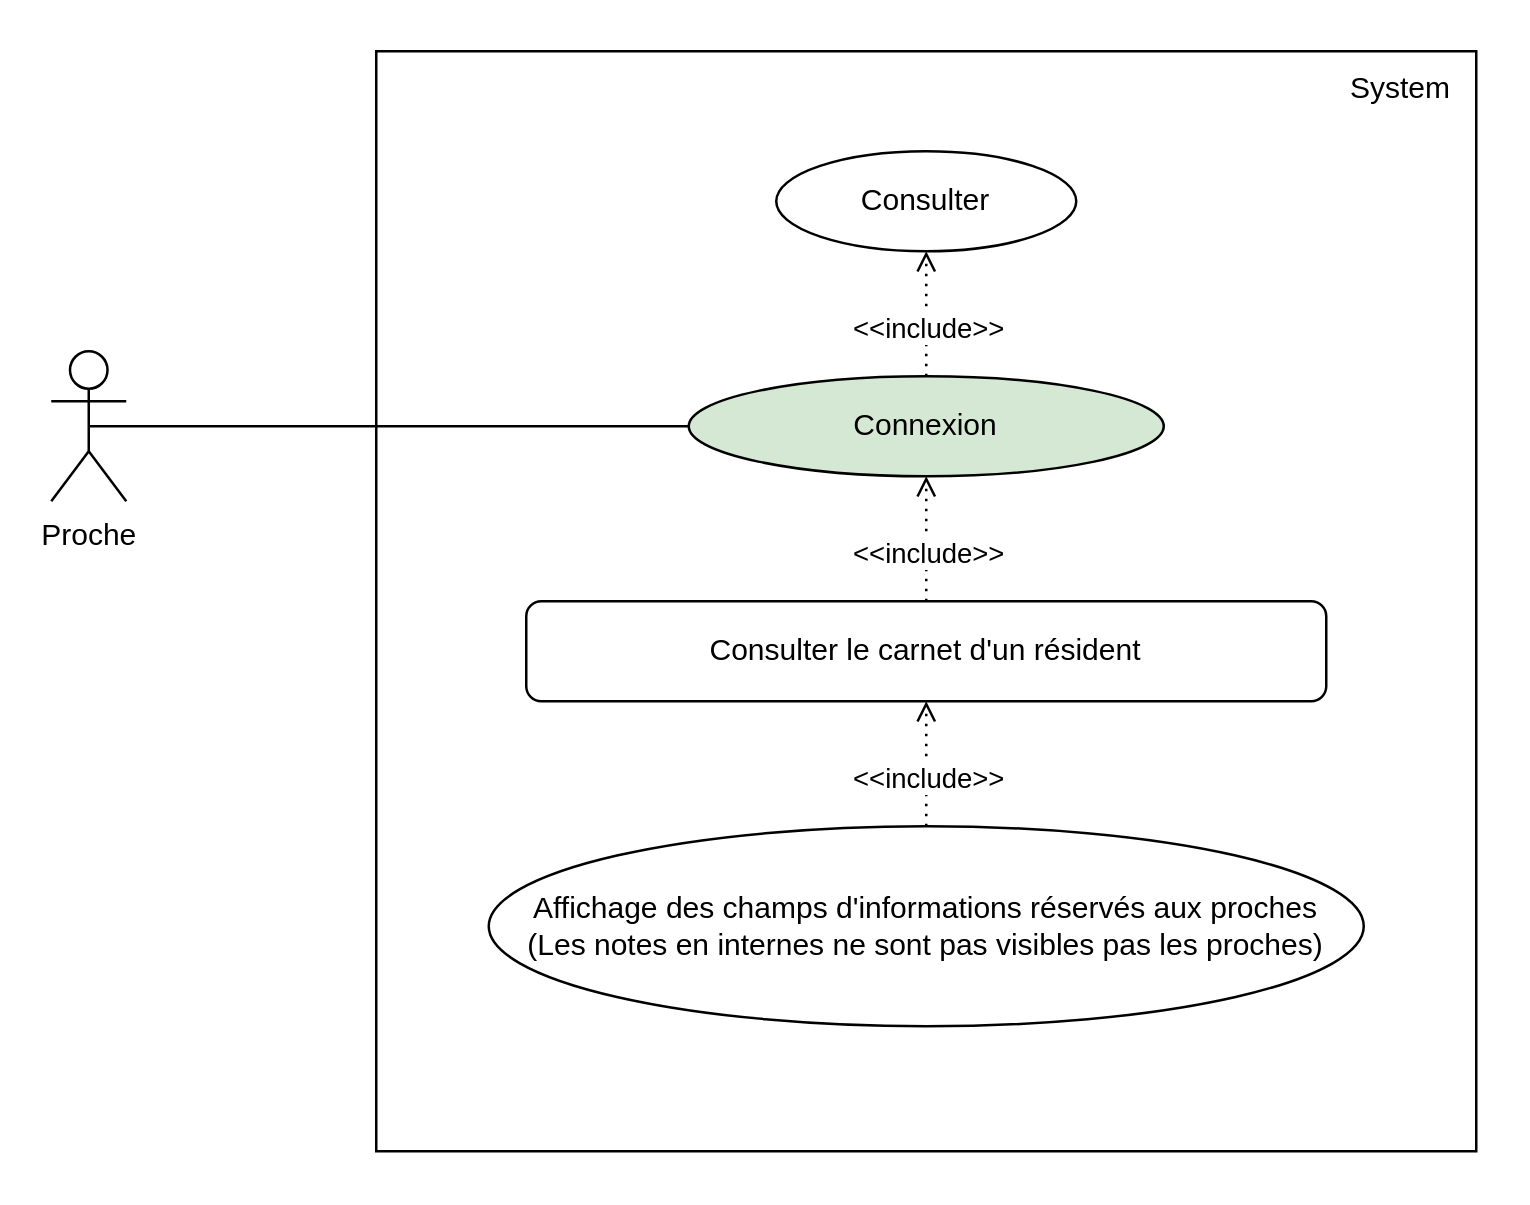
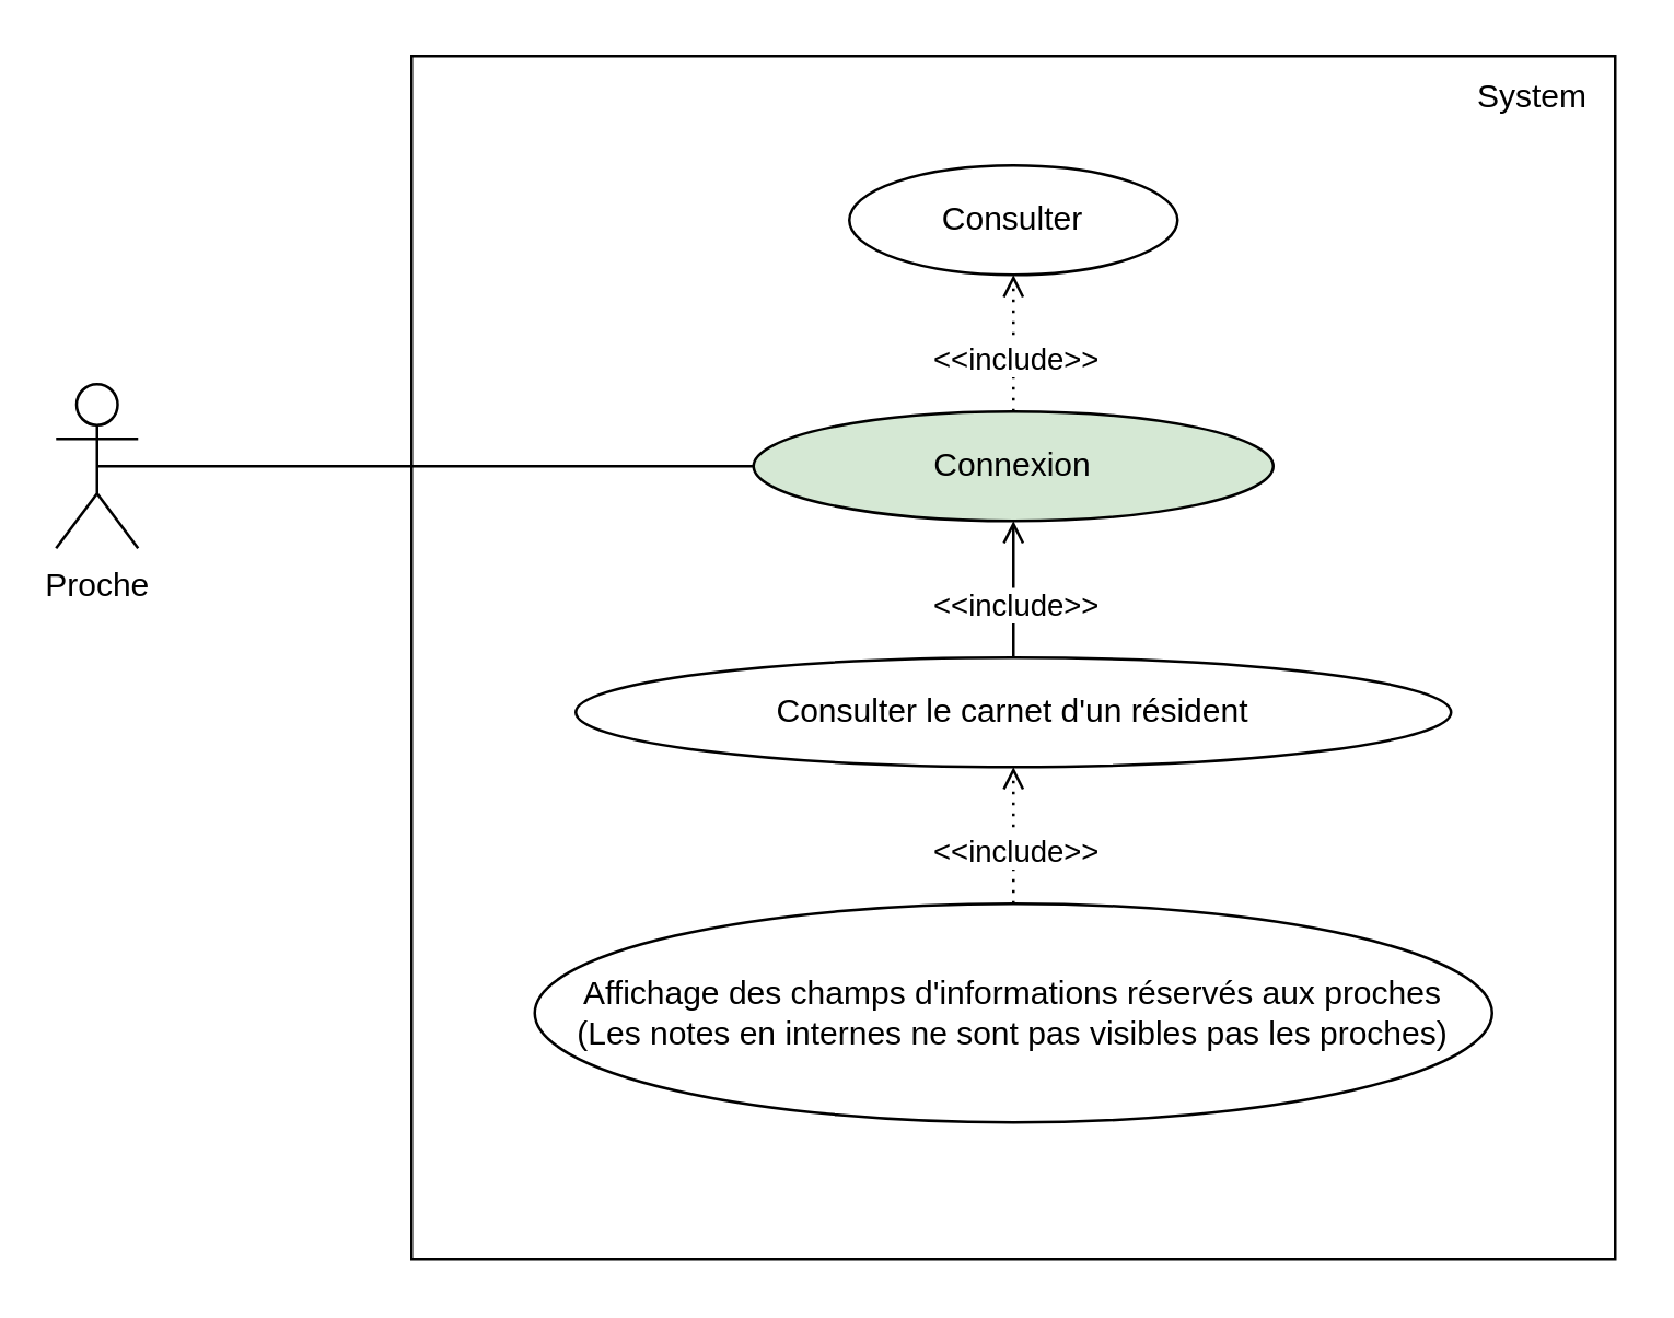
  <mxCell id="0" />
  <mxCell id="1" parent="0" />
  <mxCell id="2" value="" style="whiteSpace=wrap;html=1;aspect=fixed;" vertex="1" parent="1"><mxGeometry x="150" y="20" width="440" height="440" as="geometry" /></mxCell>
  <mxCell id="3" value="Proche" style="shape=umlActor;verticalLabelPosition=bottom;verticalAlign=top;html=1;outlineConnect=0;" vertex="1" parent="1"><mxGeometry x="20" y="140" width="30" height="60" as="geometry" /></mxCell>
  <mxCell id="4" value="System" style="text;html=1;strokeColor=none;fillColor=none;align=center;verticalAlign=middle;whiteSpace=wrap;rounded=0;" vertex="1" parent="1"><mxGeometry x="530" y="20" width="60" height="30" as="geometry" /></mxCell>
  <mxCell id="5" value="Connexion" style="ellipse;whiteSpace=wrap;html=1;fillColor=#d5e8d4;" vertex="1" parent="1"><mxGeometry x="275" y="150" width="190" height="40" as="geometry" /></mxCell>
- <mxCell id="6" value="Consulter le carnet d'un résident" style="whiteSpace=wrap;html=1;rounded=1;" vertex="1" parent="1"><mxGeometry x="210" y="240" width="320" height="40" as="geometry" /></mxCell>
- <mxCell id="7" value="" style="endArrow=open;dashed=1;html=1;dashPattern=1 3;strokeWidth=1;rounded=0;startArrow=none;startFill=0;endFill=0;" edge="1" parent="1" source="6" target="5"><mxGeometry width="50" height="50" relative="1" as="geometry"><mxPoint x="370.01" y="160" as="sourcePoint" /><mxPoint x="370.01" y="110" as="targetPoint" /></mxGeometry></mxCell>
+ <mxCell id="6" value="Consulter le carnet d'un résident" style="ellipse;whiteSpace=wrap;html=1;" vertex="1" parent="1"><mxGeometry x="210" y="240" width="320" height="40" as="geometry" /></mxCell>
+ <mxCell id="7" value="" style="endArrow=open;dashed=0;html=1;dashPattern=1 3;strokeWidth=1;rounded=0;startArrow=none;startFill=0;endFill=0;" edge="1" parent="1" source="6" target="5"><mxGeometry width="50" height="50" relative="1" as="geometry"><mxPoint x="370.01" y="160" as="sourcePoint" /><mxPoint x="370.01" y="110" as="targetPoint" /></mxGeometry></mxCell>
  <mxCell id="8" value="&amp;lt;&amp;lt;include&amp;gt;&amp;gt;" style="edgeLabel;html=1;align=center;verticalAlign=middle;resizable=0;points=[];" vertex="1" connectable="0" parent="7"><mxGeometry x="0.44" y="-2" relative="1" as="geometry"><mxPoint x="-2" y="16" as="offset" /></mxGeometry></mxCell>
  <mxCell id="9" value="Consulter" style="ellipse;whiteSpace=wrap;html=1;" vertex="1" parent="1"><mxGeometry x="310" y="60" width="120" height="40" as="geometry" /></mxCell>
  <mxCell id="10" value="" style="endArrow=open;dashed=1;html=1;dashPattern=1 3;strokeWidth=1;rounded=0;startArrow=none;startFill=0;endFill=0;entryX=0.5;entryY=1;entryDx=0;entryDy=0;" edge="1" parent="1" source="5" target="9"><mxGeometry width="50" height="50" relative="1" as="geometry"><mxPoint x="380" y="290" as="sourcePoint" /><mxPoint x="380" y="220" as="targetPoint" /></mxGeometry></mxCell>
  <mxCell id="11" value="&amp;lt;&amp;lt;include&amp;gt;&amp;gt;" style="edgeLabel;html=1;align=center;verticalAlign=middle;resizable=0;points=[];" vertex="1" connectable="0" parent="10"><mxGeometry x="0.44" y="-2" relative="1" as="geometry"><mxPoint x="-2" y="16" as="offset" /></mxGeometry></mxCell>
  <mxCell id="12" value="Affichage des champs d'informations réservés aux proches&lt;br&gt;(Les notes en internes ne sont pas visibles pas les proches)" style="ellipse;whiteSpace=wrap;html=1;" vertex="1" parent="1"><mxGeometry x="195" y="330" width="350" height="80" as="geometry" /></mxCell>
  <mxCell id="13" value="" style="endArrow=open;dashed=1;html=1;dashPattern=1 3;strokeWidth=1;rounded=0;startArrow=none;startFill=0;endFill=0;exitX=0.5;exitY=0;exitDx=0;exitDy=0;entryX=0.5;entryY=1;entryDx=0;entryDy=0;" edge="1" parent="1" source="12" target="6"><mxGeometry width="50" height="50" relative="1" as="geometry"><mxPoint x="380" y="250" as="sourcePoint" /><mxPoint x="380" y="200" as="targetPoint" /></mxGeometry></mxCell>
  <mxCell id="14" value="&amp;lt;&amp;lt;include&amp;gt;&amp;gt;" style="edgeLabel;html=1;align=center;verticalAlign=middle;resizable=0;points=[];" vertex="1" connectable="0" parent="13"><mxGeometry x="0.44" y="-2" relative="1" as="geometry"><mxPoint x="-2" y="16" as="offset" /></mxGeometry></mxCell>
  <mxCell id="15" value="" style="endArrow=none;html=1;rounded=0;exitX=0.5;exitY=0.5;exitDx=0;exitDy=0;exitPerimeter=0;entryX=0;entryY=0.5;entryDx=0;entryDy=0;" edge="1" parent="1" source="3" target="5"><mxGeometry width="50" height="50" relative="1" as="geometry"><mxPoint x="330" y="180" as="sourcePoint" /><mxPoint x="380" y="130" as="targetPoint" /></mxGeometry></mxCell>
